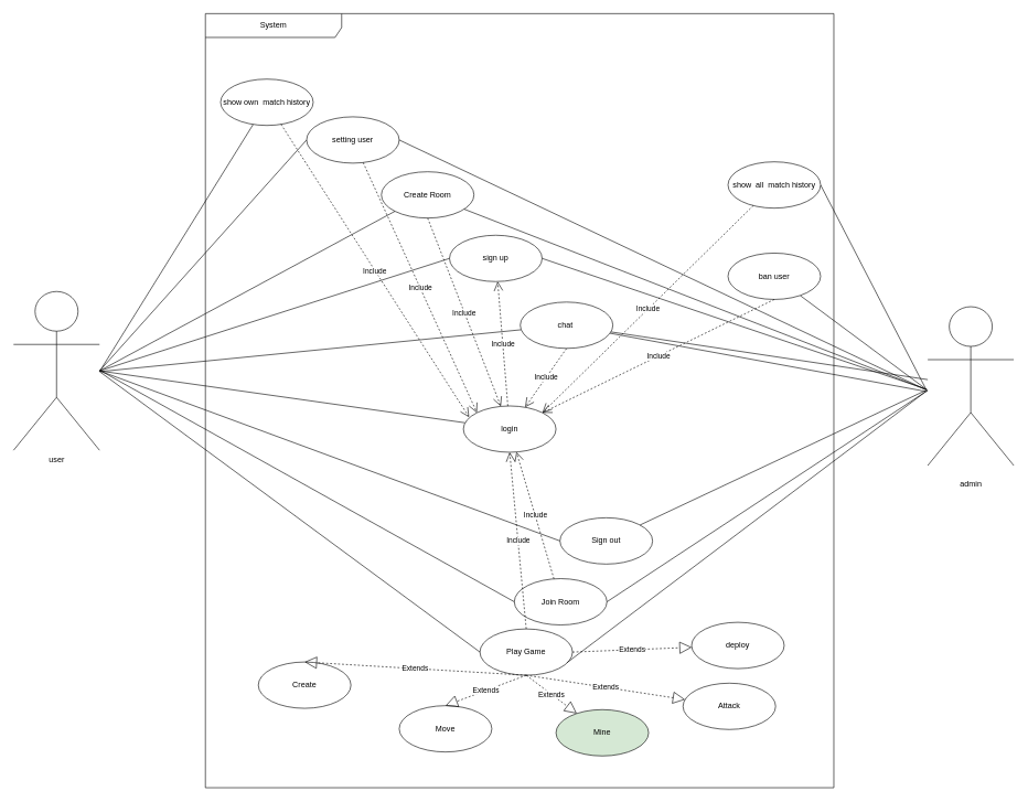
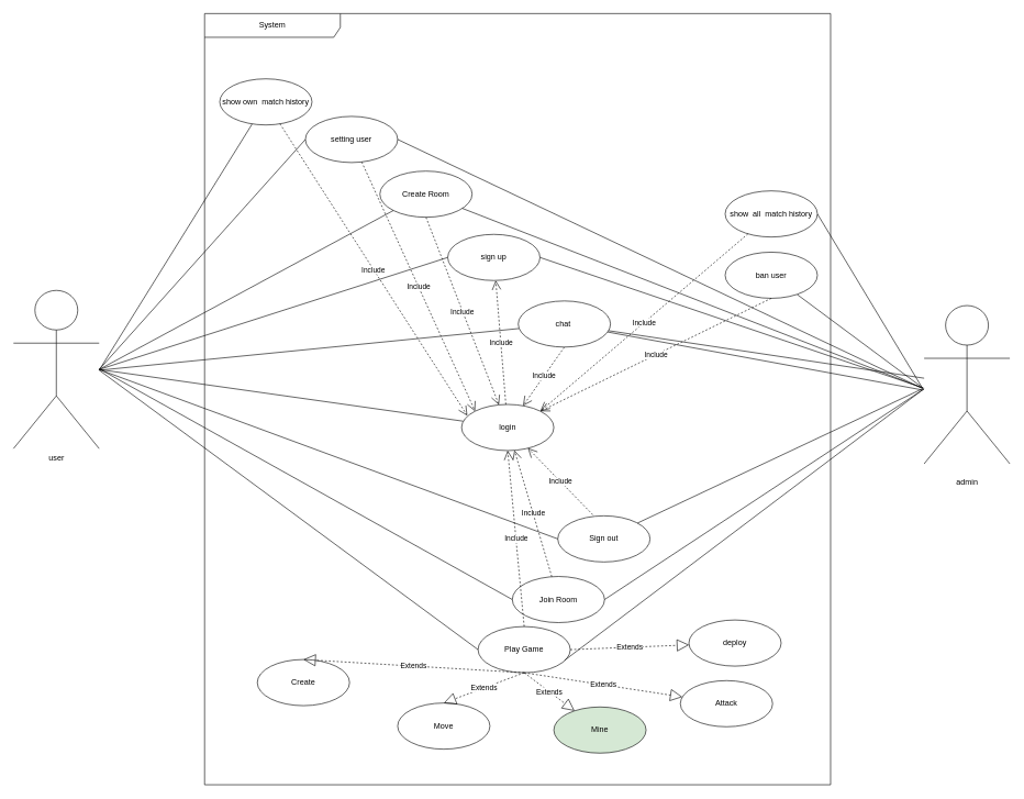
  <mxCell id="0" />
  <mxCell id="1" parent="0" />
  <mxCell id="2" style="html=1;endArrow=none;endFill=0;" parent="1" target="7" edge="1"><mxGeometry relative="1" as="geometry"><mxPoint x="150" y="560" as="sourcePoint" /></mxGeometry></mxCell>
  <mxCell id="3" style="edgeStyle=none;html=1;endArrow=none;endFill=0;" edge="1" parent="1" target="49"><mxGeometry relative="1" as="geometry"><mxPoint x="150" y="561" as="sourcePoint" /></mxGeometry></mxCell>
  <mxCell id="4" style="edgeStyle=none;html=1;endArrow=none;endFill=0;" edge="1" parent="1" target="53"><mxGeometry relative="1" as="geometry"><mxPoint x="151" y="561" as="sourcePoint" /></mxGeometry></mxCell>
  <mxCell id="5" value="user" style="shape=umlActor;verticalLabelPosition=bottom;verticalAlign=top;html=1;" parent="1" vertex="1"><mxGeometry x="20" y="440" width="130" height="240" as="geometry" /></mxCell>
  <mxCell id="6" value="System" style="shape=umlFrame;whiteSpace=wrap;html=1;width=206;height=36;" parent="1" vertex="1"><mxGeometry x="310" y="20" width="950" height="1170" as="geometry" /></mxCell>
  <mxCell id="7" value="login" style="ellipse;whiteSpace=wrap;html=1;" parent="1" vertex="1"><mxGeometry x="700" y="613" width="140" height="70" as="geometry" /></mxCell>
  <mxCell id="8" value="sign up" style="ellipse;whiteSpace=wrap;html=1;" parent="1" vertex="1"><mxGeometry x="679" y="355" width="140" height="70" as="geometry" /></mxCell>
  <mxCell id="9" value="Create Room" style="ellipse;whiteSpace=wrap;html=1;" parent="1" vertex="1"><mxGeometry x="576" y="259" width="140" height="70" as="geometry" /></mxCell>
  <mxCell id="10" value="Join Room" style="ellipse;whiteSpace=wrap;html=1;" parent="1" vertex="1"><mxGeometry x="777" y="874" width="140" height="70" as="geometry" /></mxCell>
  <mxCell id="11" value="Sign out" style="ellipse;whiteSpace=wrap;html=1;" parent="1" vertex="1"><mxGeometry x="846" y="782" width="140" height="70" as="geometry" /></mxCell>
  <mxCell id="12" value="Play Game" style="ellipse;whiteSpace=wrap;html=1;" parent="1" vertex="1"><mxGeometry x="725" y="950" width="140" height="70" as="geometry" /></mxCell>
  <mxCell id="13" value="Create" style="ellipse;whiteSpace=wrap;html=1;" parent="1" vertex="1"><mxGeometry x="390" y="1000" width="140" height="70" as="geometry" /></mxCell>
  <mxCell id="14" value="Move" style="ellipse;whiteSpace=wrap;html=1;" parent="1" vertex="1"><mxGeometry x="603" y="1066" width="140" height="70" as="geometry" /></mxCell>
  <mxCell id="15" value="Mine" style="ellipse;whiteSpace=wrap;html=1;fillColor=#d5e8d4;" parent="1" vertex="1"><mxGeometry x="840" y="1072" width="140" height="70" as="geometry" /></mxCell>
  <mxCell id="16" value="Attack" style="ellipse;whiteSpace=wrap;html=1;" parent="1" vertex="1"><mxGeometry x="1032" y="1032" width="140" height="70" as="geometry" /></mxCell>
  <mxCell id="17" value="Extends" style="endArrow=block;endSize=16;endFill=0;html=1;exitX=0.5;exitY=1;exitDx=0;exitDy=0;entryX=0.5;entryY=0;entryDx=0;entryDy=0;dashed=1;" parent="1" source="12" target="13" edge="1"><mxGeometry width="160" relative="1" as="geometry"><mxPoint x="590" y="850" as="sourcePoint" /><mxPoint x="750" y="850" as="targetPoint" /></mxGeometry></mxCell>
  <mxCell id="18" value="Extends" style="endArrow=block;endSize=16;endFill=0;html=1;exitX=0.5;exitY=1;exitDx=0;exitDy=0;entryX=0.5;entryY=0;entryDx=0;entryDy=0;dashed=1;" parent="1" source="12" target="14" edge="1"><mxGeometry width="160" relative="1" as="geometry"><mxPoint x="540" y="810" as="sourcePoint" /><mxPoint x="470" y="1010" as="targetPoint" /></mxGeometry></mxCell>
  <mxCell id="19" value="Extends" style="endArrow=block;endSize=16;endFill=0;html=1;dashed=1;exitX=0.5;exitY=1;exitDx=0;exitDy=0;" parent="1" source="12" target="16" edge="1"><mxGeometry width="160" relative="1" as="geometry"><mxPoint x="420" y="760" as="sourcePoint" /><mxPoint x="670" y="1000" as="targetPoint" /></mxGeometry></mxCell>
  <mxCell id="20" value="Extends" style="endArrow=block;endSize=16;endFill=0;html=1;exitX=0.5;exitY=1;exitDx=0;exitDy=0;dashed=1;" parent="1" source="12" target="15" edge="1"><mxGeometry width="160" relative="1" as="geometry"><mxPoint x="550" y="820" as="sourcePoint" /><mxPoint x="680" y="1010" as="targetPoint" /></mxGeometry></mxCell>
  <mxCell id="21" style="html=1;endArrow=none;endFill=0;entryX=0;entryY=0.5;entryDx=0;entryDy=0;" parent="1" target="12" edge="1"><mxGeometry relative="1" as="geometry"><mxPoint x="150" y="561" as="sourcePoint" /><mxPoint x="360" y="570" as="targetPoint" /></mxGeometry></mxCell>
  <mxCell id="22" value="Include" style="endArrow=open;endSize=12;dashed=1;html=1;exitX=0.5;exitY=0;exitDx=0;exitDy=0;entryX=0.5;entryY=1;entryDx=0;entryDy=0;" parent="1" source="12" target="7" edge="1"><mxGeometry width="160" relative="1" as="geometry"><mxPoint x="610" y="630" as="sourcePoint" /><mxPoint x="770" y="630" as="targetPoint" /></mxGeometry></mxCell>
+ <mxCell id="23" value="Include" style="endArrow=open;endSize=12;dashed=1;html=1;exitX=0.38;exitY=-0.023;exitDx=0;exitDy=0;exitPerimeter=0;" parent="1" source="11" target="7" edge="1"><mxGeometry width="160" relative="1" as="geometry"><mxPoint x="630" y="680" as="sourcePoint" /><mxPoint x="520" y="545" as="targetPoint" /></mxGeometry></mxCell>
  <mxCell id="24" value="Include" style="endArrow=open;endSize=12;dashed=1;html=1;" parent="1" source="7" target="8" edge="1"><mxGeometry width="160" relative="1" as="geometry"><mxPoint x="690" y="645" as="sourcePoint" /><mxPoint x="580" y="510" as="targetPoint" /></mxGeometry></mxCell>
  <mxCell id="25" value="Include" style="endArrow=open;endSize=12;dashed=1;html=1;" parent="1" source="10" target="7" edge="1"><mxGeometry width="160" relative="1" as="geometry"><mxPoint x="840" y="595" as="sourcePoint" /><mxPoint x="730" y="460" as="targetPoint" /></mxGeometry></mxCell>
  <mxCell id="26" value="Include" style="endArrow=open;endSize=12;dashed=1;html=1;exitX=0.5;exitY=1;exitDx=0;exitDy=0;" parent="1" source="9" target="7" edge="1"><mxGeometry width="160" relative="1" as="geometry"><mxPoint x="480" y="250" as="sourcePoint" /><mxPoint x="590" y="385" as="targetPoint" /></mxGeometry></mxCell>
  <mxCell id="27" style="html=1;endArrow=none;endFill=0;entryX=0;entryY=1;entryDx=0;entryDy=0;" parent="1" target="9" edge="1"><mxGeometry relative="1" as="geometry"><mxPoint x="150" y="560" as="sourcePoint" /><mxPoint x="380.081" y="389.536" as="targetPoint" /></mxGeometry></mxCell>
  <mxCell id="28" style="html=1;endArrow=none;endFill=0;entryX=0;entryY=0.5;entryDx=0;entryDy=0;" parent="1" target="11" edge="1"><mxGeometry relative="1" as="geometry"><mxPoint x="150" y="560" as="sourcePoint" /><mxPoint x="360" y="735" as="targetPoint" /></mxGeometry></mxCell>
  <mxCell id="29" value="setting user" style="ellipse;whiteSpace=wrap;html=1;" parent="1" vertex="1"><mxGeometry x="463" y="176" width="140" height="70" as="geometry" /></mxCell>
  <mxCell id="30" style="html=1;endArrow=none;endFill=0;entryX=0;entryY=0.5;entryDx=0;entryDy=0;" parent="1" target="29" edge="1"><mxGeometry relative="1" as="geometry"><mxPoint x="150" y="560" as="sourcePoint" /><mxPoint x="400.081" y="249.536" as="targetPoint" /></mxGeometry></mxCell>
  <mxCell id="31" value="Include" style="endArrow=open;endSize=12;dashed=1;html=1;entryX=0;entryY=0;entryDx=0;entryDy=0;" parent="1" source="29" target="7" edge="1"><mxGeometry width="160" relative="1" as="geometry"><mxPoint x="450" y="260" as="sourcePoint" /><mxPoint x="800.503" y="410.251" as="targetPoint" /></mxGeometry></mxCell>
  <mxCell id="32" style="html=1;endArrow=none;endFill=0;entryX=0;entryY=0.5;entryDx=0;entryDy=0;" parent="1" target="8" edge="1"><mxGeometry relative="1" as="geometry"><mxPoint x="150" y="560" as="sourcePoint" /><mxPoint x="350" y="360" as="targetPoint" /></mxGeometry></mxCell>
  <mxCell id="33" style="edgeStyle=none;html=1;entryX=1;entryY=0.5;entryDx=0;entryDy=0;endArrow=none;endFill=0;" edge="1" parent="1" target="8"><mxGeometry relative="1" as="geometry"><mxPoint x="1401" y="588" as="sourcePoint" /></mxGeometry></mxCell>
  <mxCell id="34" style="edgeStyle=none;html=1;endArrow=none;endFill=0;" edge="1" parent="1" target="9"><mxGeometry relative="1" as="geometry"><mxPoint x="1399" y="588" as="sourcePoint" /></mxGeometry></mxCell>
  <mxCell id="35" style="edgeStyle=none;html=1;entryX=1;entryY=0.5;entryDx=0;entryDy=0;endArrow=none;endFill=0;" edge="1" parent="1" target="29"><mxGeometry relative="1" as="geometry"><mxPoint x="1398" y="588" as="sourcePoint" /></mxGeometry></mxCell>
  <mxCell id="36" style="edgeStyle=none;html=1;endArrow=none;endFill=0;" edge="1" parent="1" source="43" target="53"><mxGeometry relative="1" as="geometry" /></mxCell>
  <mxCell id="37" style="edgeStyle=none;html=1;endArrow=none;endFill=0;" edge="1" parent="1" target="11"><mxGeometry relative="1" as="geometry"><mxPoint x="1400" y="589" as="sourcePoint" /></mxGeometry></mxCell>
  <mxCell id="38" style="edgeStyle=none;html=1;entryX=1;entryY=0.5;entryDx=0;entryDy=0;endArrow=none;endFill=0;" edge="1" parent="1" target="10"><mxGeometry relative="1" as="geometry"><mxPoint x="1401" y="590" as="sourcePoint" /></mxGeometry></mxCell>
  <mxCell id="39" style="edgeStyle=none;html=1;entryX=0.938;entryY=0.732;entryDx=0;entryDy=0;entryPerimeter=0;endArrow=none;endFill=0;" edge="1" parent="1" target="12"><mxGeometry relative="1" as="geometry"><mxPoint x="1402" y="589" as="sourcePoint" /></mxGeometry></mxCell>
  <mxCell id="40" style="edgeStyle=none;html=1;endArrow=none;endFill=0;" edge="1" parent="1" target="47"><mxGeometry relative="1" as="geometry"><mxPoint x="1400" y="588" as="sourcePoint" /></mxGeometry></mxCell>
  <mxCell id="41" style="edgeStyle=none;html=1;entryX=1;entryY=0.5;entryDx=0;entryDy=0;endArrow=none;endFill=0;" edge="1" parent="1" target="50"><mxGeometry relative="1" as="geometry"><mxPoint x="1401" y="591" as="sourcePoint" /></mxGeometry></mxCell>
  <mxCell id="42" style="edgeStyle=none;html=1;endArrow=none;endFill=0;" edge="1" parent="1" target="53"><mxGeometry relative="1" as="geometry"><mxPoint x="1399" y="591" as="sourcePoint" /></mxGeometry></mxCell>
  <mxCell id="43" value="&lt;br&gt;admin" style="shape=umlActor;verticalLabelPosition=bottom;verticalAlign=top;html=1;" vertex="1" parent="1"><mxGeometry x="1402" y="463" width="130" height="240" as="geometry" /></mxCell>
  <mxCell id="44" style="html=1;endArrow=none;endFill=0;entryX=0;entryY=0.5;entryDx=0;entryDy=0;" edge="1" parent="1" target="10"><mxGeometry relative="1" as="geometry"><mxPoint x="152" y="560" as="sourcePoint" /><mxPoint x="625" y="367" as="targetPoint" /></mxGeometry></mxCell>
  <mxCell id="45" value="deploy" style="ellipse;whiteSpace=wrap;html=1;" vertex="1" parent="1"><mxGeometry x="1045" y="940" width="140" height="70" as="geometry" /></mxCell>
  <mxCell id="46" value="Extends" style="endArrow=block;endSize=16;endFill=0;html=1;dashed=1;exitX=1;exitY=0.5;exitDx=0;exitDy=0;" edge="1" parent="1" target="45" source="12"><mxGeometry width="160" relative="1" as="geometry"><mxPoint x="783" y="928" as="sourcePoint" /><mxPoint x="683" y="908" as="targetPoint" /></mxGeometry></mxCell>
  <mxCell id="47" value="ban user" style="ellipse;whiteSpace=wrap;html=1;" vertex="1" parent="1"><mxGeometry x="1100" y="382" width="140" height="70" as="geometry" /></mxCell>
  <mxCell id="48" value="Include" style="endArrow=open;endSize=12;dashed=1;html=1;exitX=0.5;exitY=1;exitDx=0;exitDy=0;entryX=1;entryY=0;entryDx=0;entryDy=0;" edge="1" parent="1" source="47" target="7"><mxGeometry width="160" relative="1" as="geometry"><mxPoint x="909.2" y="790.39" as="sourcePoint" /><mxPoint x="810.777" y="689.436" as="targetPoint" /></mxGeometry></mxCell>
  <mxCell id="49" value="show own&amp;nbsp; match history" style="ellipse;whiteSpace=wrap;html=1;" vertex="1" parent="1"><mxGeometry x="333" y="119" width="140" height="70" as="geometry" /></mxCell>
- <mxCell id="50" value="show&amp;nbsp; all&amp;nbsp; match history" style="ellipse;whiteSpace=wrap;html=1;" vertex="1" parent="1"><mxGeometry x="1100" y="244" width="140" height="70" as="geometry" /></mxCell>
+ <mxCell id="50" value="show&amp;nbsp; all&amp;nbsp; match history" style="ellipse;whiteSpace=wrap;html=1;" vertex="1" parent="1"><mxGeometry x="1100" y="289" width="140" height="70" as="geometry" /></mxCell>
  <mxCell id="51" value="Include" style="endArrow=open;endSize=12;dashed=1;html=1;entryX=1;entryY=0;entryDx=0;entryDy=0;" edge="1" parent="1" source="50" target="7"><mxGeometry width="160" relative="1" as="geometry"><mxPoint x="1160" y="333" as="sourcePoint" /><mxPoint x="829.77" y="633.388" as="targetPoint" /></mxGeometry></mxCell>
  <mxCell id="52" value="Include" style="endArrow=open;endSize=12;dashed=1;html=1;entryX=0.062;entryY=0.243;entryDx=0;entryDy=0;entryPerimeter=0;" edge="1" parent="1" source="49" target="7"><mxGeometry width="160" relative="1" as="geometry"><mxPoint x="613.095" y="298.474" as="sourcePoint" /><mxPoint x="730.503" y="633.251" as="targetPoint" /></mxGeometry></mxCell>
  <mxCell id="53" value="chat&amp;nbsp;" style="ellipse;whiteSpace=wrap;html=1;" vertex="1" parent="1"><mxGeometry x="786" y="456" width="140" height="70" as="geometry" /></mxCell>
  <mxCell id="54" value="Include" style="endArrow=open;endSize=12;dashed=1;html=1;exitX=0.5;exitY=1;exitDx=0;exitDy=0;" edge="1" parent="1" source="53" target="7"><mxGeometry width="160" relative="1" as="geometry"><mxPoint x="761.805" y="434.972" as="sourcePoint" /><mxPoint x="777.185" y="623.028" as="targetPoint" /></mxGeometry></mxCell>
